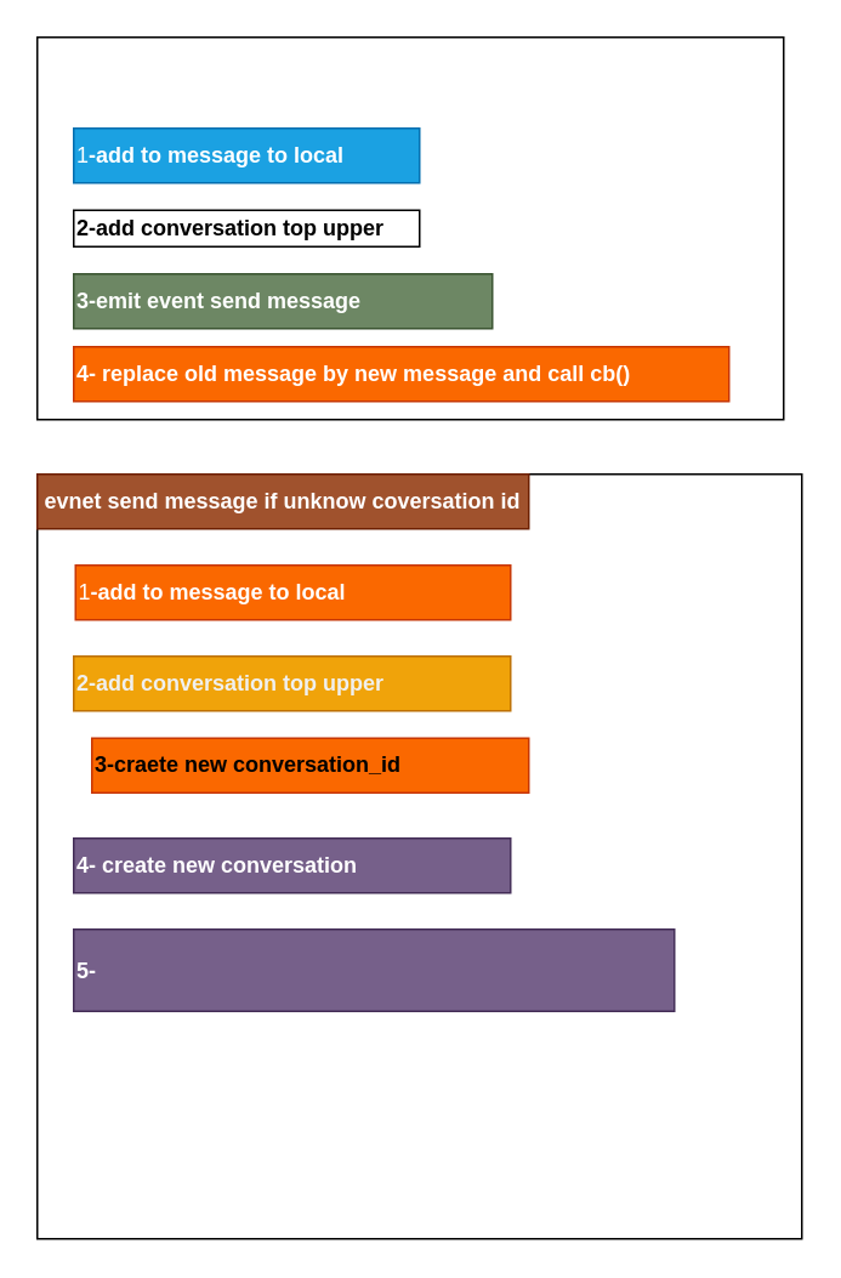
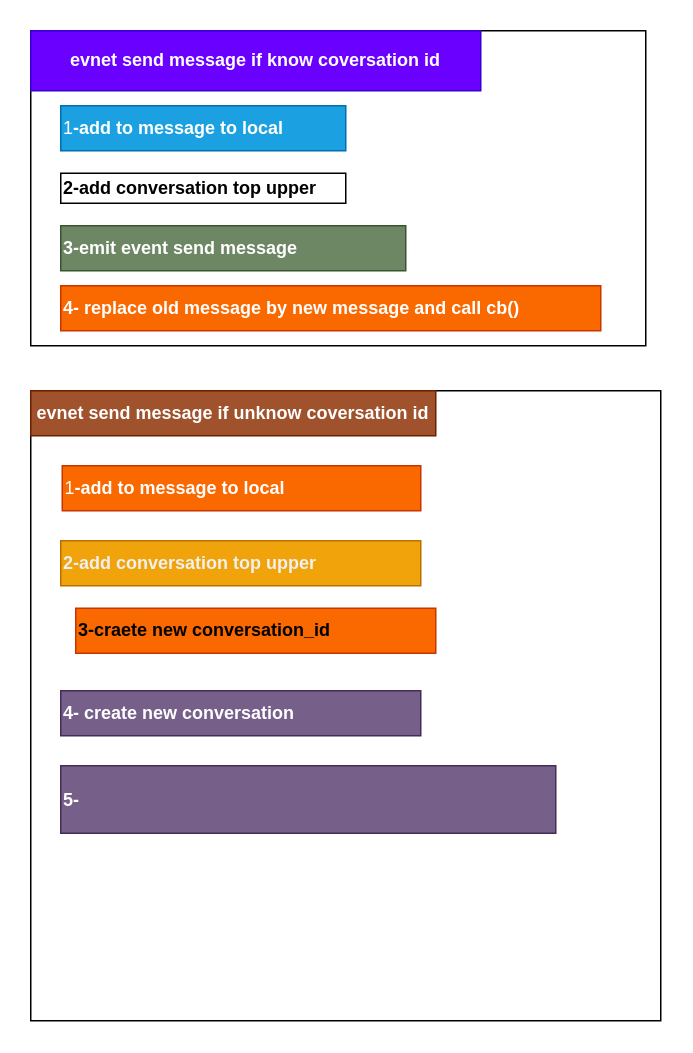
  <mxCell id="0" />
  <mxCell id="1" parent="0" />
  <mxCell id="2" value="" style="whiteSpace=wrap;html=1;" vertex="1" parent="1"><mxGeometry x="20" y="20" width="410" height="210" as="geometry" /></mxCell>
+ <mxCell id="3" value="evnet send message if know coversation id" style="whiteSpace=wrap;html=1;fillColor=#6a00ff;fontColor=#ffffff;strokeColor=#3700CC;fontStyle=1" vertex="1" parent="1"><mxGeometry x="20" y="20" width="300" height="40" as="geometry" /></mxCell>
  <mxCell id="4" value="1&lt;b&gt;-add to message to local&lt;/b&gt;" style="whiteSpace=wrap;html=1;fillColor=#1ba1e2;fontColor=#ffffff;strokeColor=#006EAF;align=left;" vertex="1" parent="1"><mxGeometry x="40" y="70" width="190" height="30" as="geometry" /></mxCell>
  <mxCell id="5" value="&lt;b&gt;3-emit event send message&lt;/b&gt;" style="whiteSpace=wrap;html=1;fillColor=#6d8764;fontColor=#ffffff;strokeColor=#3A5431;align=left;" vertex="1" parent="1"><mxGeometry x="40" y="150" width="230" height="30" as="geometry" /></mxCell>
  <mxCell id="6" value="&lt;b&gt;2-add conversation top upper&lt;/b&gt;" style="whiteSpace=wrap;html=1;align=left;" vertex="1" parent="1"><mxGeometry x="40" y="115" width="190" height="20" as="geometry" /></mxCell>
  <mxCell id="7" value="&lt;b&gt;&lt;font color=&quot;#ffffff&quot;&gt;4- replace old message by new message and call cb()&lt;/font&gt;&lt;/b&gt;" style="whiteSpace=wrap;html=1;align=left;fillColor=#fa6800;fontColor=#000000;strokeColor=#C73500;" vertex="1" parent="1"><mxGeometry x="40" y="190" width="360" height="30" as="geometry" /></mxCell>
  <mxCell id="8" value="" style="whiteSpace=wrap;html=1;fontColor=#FFFFFF;" vertex="1" parent="1"><mxGeometry x="20" y="260" width="420" height="420" as="geometry" /></mxCell>
  <mxCell id="9" value="&lt;span style=&quot;font-weight: 700;&quot;&gt;evnet send message if unknow coversation id&lt;/span&gt;" style="whiteSpace=wrap;html=1;fontColor=#ffffff;fillColor=#a0522d;strokeColor=#6D1F00;align=center;" vertex="1" parent="1"><mxGeometry x="20" y="260" width="270" height="30" as="geometry" /></mxCell>
  <mxCell id="10" value="&lt;span style=&quot;color: rgb(255, 255, 255);&quot;&gt;1&lt;/span&gt;&lt;b style=&quot;color: rgb(255, 255, 255);&quot;&gt;-add to message to local&lt;/b&gt;" style="whiteSpace=wrap;html=1;fontColor=#000000;fillColor=#fa6800;strokeColor=#C73500;align=left;" vertex="1" parent="1"><mxGeometry x="41" y="310" width="239" height="30" as="geometry" /></mxCell>
  <mxCell id="11" value="&lt;b style=&quot;color: rgb(240, 240, 240);&quot;&gt;2-add conversation top upper&lt;/b&gt;" style="whiteSpace=wrap;html=1;fontColor=#000000;fillColor=#f0a30a;strokeColor=#BD7000;align=left;" vertex="1" parent="1"><mxGeometry x="40" y="360" width="240" height="30" as="geometry" /></mxCell>
  <mxCell id="12" value="&lt;b&gt;3-craete new conversation_id&amp;nbsp;&lt;/b&gt;" style="whiteSpace=wrap;html=1;fontColor=#000000;fillColor=#fa6800;strokeColor=#C73500;align=left;" vertex="1" parent="1"><mxGeometry x="50" y="405" width="240" height="30" as="geometry" /></mxCell>
  <mxCell id="13" value="&lt;b&gt;4- create new conversation&amp;nbsp;&lt;/b&gt;" style="whiteSpace=wrap;html=1;fontColor=#ffffff;fillColor=#76608a;strokeColor=#432D57;align=left;" vertex="1" parent="1"><mxGeometry x="40" y="460" width="240" height="30" as="geometry" /></mxCell>
  <mxCell id="14" value="&lt;b&gt;5-&lt;/b&gt;" style="whiteSpace=wrap;html=1;fontColor=#ffffff;fillColor=#76608a;strokeColor=#432D57;align=left;" vertex="1" parent="1"><mxGeometry x="40" y="510" width="330" height="45" as="geometry" /></mxCell>
